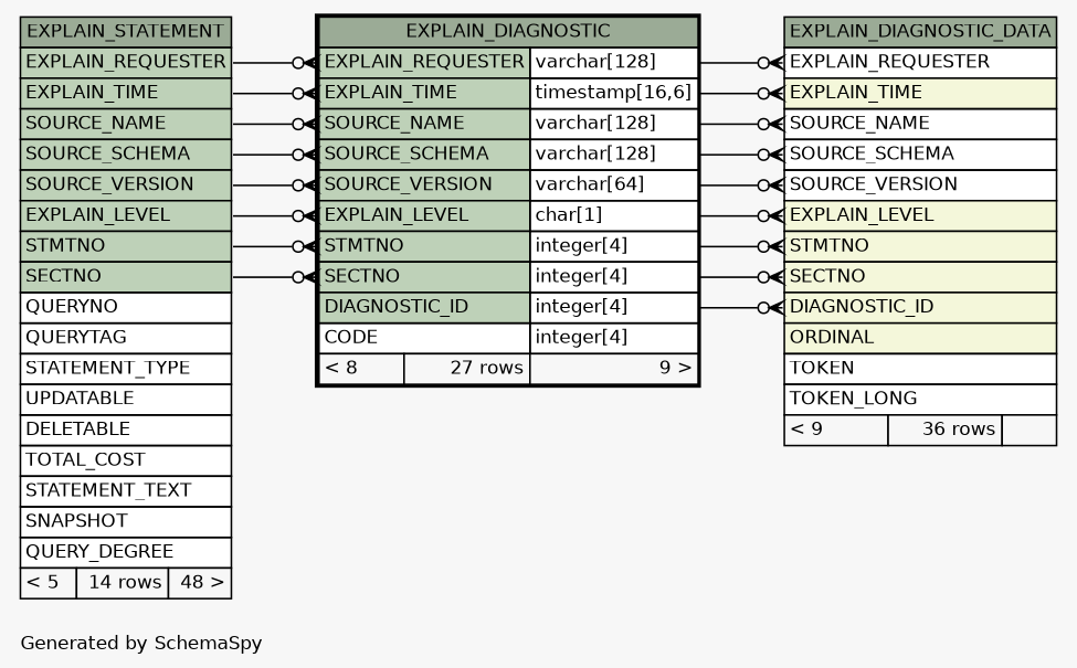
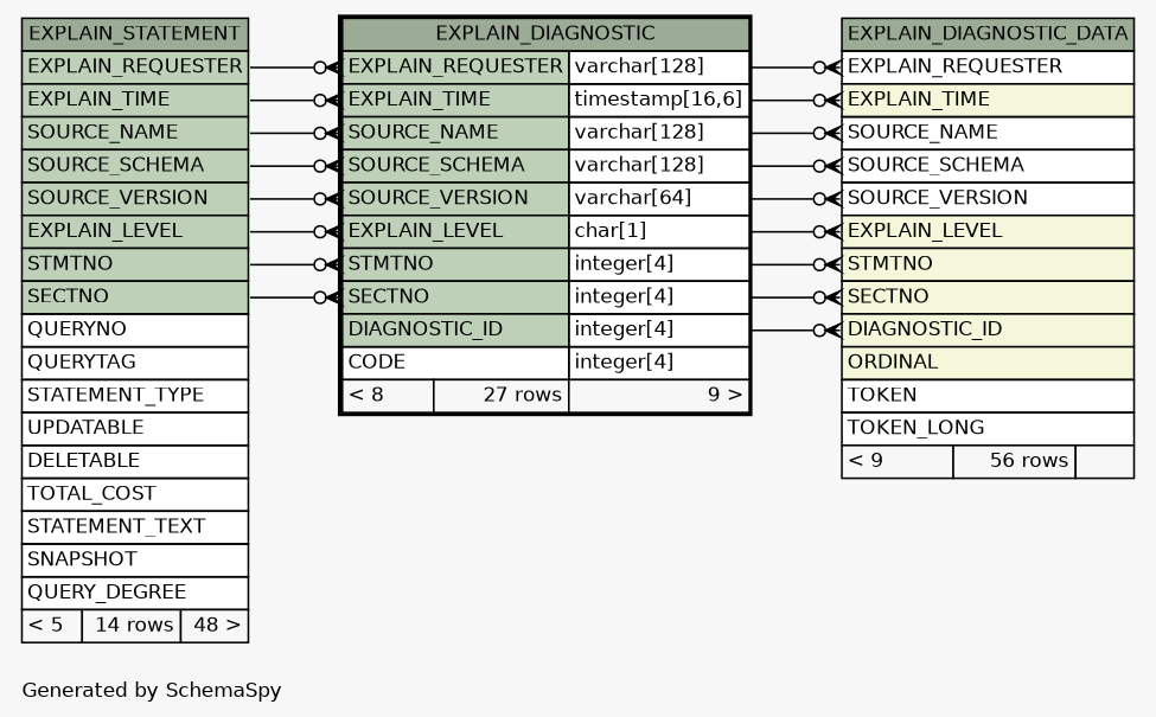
  digraph {
    bgcolor="#f7f7f7"
    fontname=Helvetica
    fontsize=11
    label="\nGenerated by SchemaSpy"
    labeljust=l
    nodesep=0.18
    rankdir=RL
    ranksep=0.46
    node [fontname=Helvetica fontsize=11 shape=plaintext]
    edge [arrowhead=none arrowsize=0.8 arrowtail=crowodot dir=back tailport="EXPLAIN_LEVEL:w"]
    n1 [label=<     <TABLE BORDER="2" CELLBORDER="1" CELLSPACING="0" BGCOLOR="#ffffff">       <TR><TD COLSPAN="3" BGCOLOR="#9bab96" ALIGN="CENTER">EXPLAIN_DIAGNOSTIC</TD></TR>       <TR><TD PORT="EXPLAIN_REQUESTER" COLSPAN="2" BGCOLOR="#bed1b8" ALIGN="LEFT">EXPLAIN_REQUESTER</TD><TD PORT="EXPLAIN_REQUESTER.type" ALIGN="LEFT">varchar[128]</TD></TR>       <TR><TD PORT="EXPLAIN_TIME" COLSPAN="2" BGCOLOR="#bed1b8" ALIGN="LEFT">EXPLAIN_TIME</TD><TD PORT="EXPLAIN_TIME.type" ALIGN="LEFT">timestamp[16,6]</TD></TR>       <TR><TD PORT="SOURCE_NAME" COLSPAN="2" BGCOLOR="#bed1b8" ALIGN="LEFT">SOURCE_NAME</TD><TD PORT="SOURCE_NAME.type" ALIGN="LEFT">varchar[128]</TD></TR>       <TR><TD PORT="SOURCE_SCHEMA" COLSPAN="2" BGCOLOR="#bed1b8" ALIGN="LEFT">SOURCE_SCHEMA</TD><TD PORT="SOURCE_SCHEMA.type" ALIGN="LEFT">varchar[128]</TD></TR>       <TR><TD PORT="SOURCE_VERSION" COLSPAN="2" BGCOLOR="#bed1b8" ALIGN="LEFT">SOURCE_VERSION</TD><TD PORT="SOURCE_VERSION.type" ALIGN="LEFT">varchar[64]</TD></TR>       <TR><TD PORT="EXPLAIN_LEVEL" COLSPAN="2" BGCOLOR="#bed1b8" ALIGN="LEFT">EXPLAIN_LEVEL</TD><TD PORT="EXPLAIN_LEVEL.type" ALIGN="LEFT">char[1]</TD></TR>       <TR><TD PORT="STMTNO" COLSPAN="2" BGCOLOR="#bed1b8" ALIGN="LEFT">STMTNO</TD><TD PORT="STMTNO.type" ALIGN="LEFT">integer[4]</TD></TR>       <TR><TD PORT="SECTNO" COLSPAN="2" BGCOLOR="#bed1b8" ALIGN="LEFT">SECTNO</TD><TD PORT="SECTNO.type" ALIGN="LEFT">integer[4]</TD></TR>       <TR><TD PORT="DIAGNOSTIC_ID" COLSPAN="2" BGCOLOR="#bed1b8" ALIGN="LEFT">DIAGNOSTIC_ID</TD><TD PORT="DIAGNOSTIC_ID.type" ALIGN="LEFT">integer[4]</TD></TR>       <TR><TD PORT="CODE" COLSPAN="2" ALIGN="LEFT">CODE</TD><TD PORT="CODE.type" ALIGN="LEFT">integer[4]</TD></TR>       <TR><TD ALIGN="LEFT" BGCOLOR="#f7f7f7">&lt; 8</TD><TD ALIGN="RIGHT" BGCOLOR="#f7f7f7">27 rows</TD><TD ALIGN="RIGHT" BGCOLOR="#f7f7f7">9 &gt;</TD></TR>     </TABLE>>]
    n2 [label=<     <TABLE BORDER="0" CELLBORDER="1" CELLSPACING="0" BGCOLOR="#ffffff">       <TR><TD COLSPAN="3" BGCOLOR="#9bab96" ALIGN="CENTER">EXPLAIN_STATEMENT</TD></TR>       <TR><TD PORT="EXPLAIN_REQUESTER" COLSPAN="3" BGCOLOR="#bed1b8" ALIGN="LEFT">EXPLAIN_REQUESTER</TD></TR>       <TR><TD PORT="EXPLAIN_TIME" COLSPAN="3" BGCOLOR="#bed1b8" ALIGN="LEFT">EXPLAIN_TIME</TD></TR>       <TR><TD PORT="SOURCE_NAME" COLSPAN="3" BGCOLOR="#bed1b8" ALIGN="LEFT">SOURCE_NAME</TD></TR>       <TR><TD PORT="SOURCE_SCHEMA" COLSPAN="3" BGCOLOR="#bed1b8" ALIGN="LEFT">SOURCE_SCHEMA</TD></TR>       <TR><TD PORT="SOURCE_VERSION" COLSPAN="3" BGCOLOR="#bed1b8" ALIGN="LEFT">SOURCE_VERSION</TD></TR>       <TR><TD PORT="EXPLAIN_LEVEL" COLSPAN="3" BGCOLOR="#bed1b8" ALIGN="LEFT">EXPLAIN_LEVEL</TD></TR>       <TR><TD PORT="STMTNO" COLSPAN="3" BGCOLOR="#bed1b8" ALIGN="LEFT">STMTNO</TD></TR>       <TR><TD PORT="SECTNO" COLSPAN="3" BGCOLOR="#bed1b8" ALIGN="LEFT">SECTNO</TD></TR>       <TR><TD PORT="QUERYNO" COLSPAN="3" ALIGN="LEFT">QUERYNO</TD></TR>       <TR><TD PORT="QUERYTAG" COLSPAN="3" ALIGN="LEFT">QUERYTAG</TD></TR>       <TR><TD PORT="STATEMENT_TYPE" COLSPAN="3" ALIGN="LEFT">STATEMENT_TYPE</TD></TR>       <TR><TD PORT="UPDATABLE" COLSPAN="3" ALIGN="LEFT">UPDATABLE</TD></TR>       <TR><TD PORT="DELETABLE" COLSPAN="3" ALIGN="LEFT">DELETABLE</TD></TR>       <TR><TD PORT="TOTAL_COST" COLSPAN="3" ALIGN="LEFT">TOTAL_COST</TD></TR>       <TR><TD PORT="STATEMENT_TEXT" COLSPAN="3" ALIGN="LEFT">STATEMENT_TEXT</TD></TR>       <TR><TD PORT="SNAPSHOT" COLSPAN="3" ALIGN="LEFT">SNAPSHOT</TD></TR>       <TR><TD PORT="QUERY_DEGREE" COLSPAN="3" ALIGN="LEFT">QUERY_DEGREE</TD></TR>       <TR><TD ALIGN="LEFT" BGCOLOR="#f7f7f7">&lt; 5</TD><TD ALIGN="RIGHT" BGCOLOR="#f7f7f7">14 rows</TD><TD ALIGN="RIGHT" BGCOLOR="#f7f7f7">48 &gt;</TD></TR>     </TABLE>>]
-   n3 [label=<     <TABLE BORDER="0" CELLBORDER="1" CELLSPACING="0" BGCOLOR="#ffffff">       <TR><TD COLSPAN="3" BGCOLOR="#9bab96" ALIGN="CENTER">EXPLAIN_DIAGNOSTIC_DATA</TD></TR>       <TR><TD PORT="EXPLAIN_REQUESTER" COLSPAN="3" ALIGN="LEFT">EXPLAIN_REQUESTER</TD></TR>       <TR><TD PORT="EXPLAIN_TIME" COLSPAN="3" BGCOLOR="#f4f7da" ALIGN="LEFT">EXPLAIN_TIME</TD></TR>       <TR><TD PORT="SOURCE_NAME" COLSPAN="3" ALIGN="LEFT">SOURCE_NAME</TD></TR>       <TR><TD PORT="SOURCE_SCHEMA" COLSPAN="3" ALIGN="LEFT">SOURCE_SCHEMA</TD></TR>       <TR><TD PORT="SOURCE_VERSION" COLSPAN="3" ALIGN="LEFT">SOURCE_VERSION</TD></TR>       <TR><TD PORT="EXPLAIN_LEVEL" COLSPAN="3" BGCOLOR="#f4f7da" ALIGN="LEFT">EXPLAIN_LEVEL</TD></TR>       <TR><TD PORT="STMTNO" COLSPAN="3" BGCOLOR="#f4f7da" ALIGN="LEFT">STMTNO</TD></TR>       <TR><TD PORT="SECTNO" COLSPAN="3" BGCOLOR="#f4f7da" ALIGN="LEFT">SECTNO</TD></TR>       <TR><TD PORT="DIAGNOSTIC_ID" COLSPAN="3" BGCOLOR="#f4f7da" ALIGN="LEFT">DIAGNOSTIC_ID</TD></TR>       <TR><TD PORT="ORDINAL" COLSPAN="3" BGCOLOR="#f4f7da" ALIGN="LEFT">ORDINAL</TD></TR>       <TR><TD PORT="TOKEN" COLSPAN="3" ALIGN="LEFT">TOKEN</TD></TR>       <TR><TD PORT="TOKEN_LONG" COLSPAN="3" ALIGN="LEFT">TOKEN_LONG</TD></TR>       <TR><TD ALIGN="LEFT" BGCOLOR="#f7f7f7">&lt; 9</TD><TD ALIGN="RIGHT" BGCOLOR="#f7f7f7">36 rows</TD><TD ALIGN="RIGHT" BGCOLOR="#f7f7f7">  </TD></TR>     </TABLE>>]
+   n3 [label=<     <TABLE BORDER="0" CELLBORDER="1" CELLSPACING="0" BGCOLOR="#ffffff">       <TR><TD COLSPAN="3" BGCOLOR="#9bab96" ALIGN="CENTER">EXPLAIN_DIAGNOSTIC_DATA</TD></TR>       <TR><TD PORT="EXPLAIN_REQUESTER" COLSPAN="3" ALIGN="LEFT">EXPLAIN_REQUESTER</TD></TR>       <TR><TD PORT="EXPLAIN_TIME" COLSPAN="3" BGCOLOR="#f4f7da" ALIGN="LEFT">EXPLAIN_TIME</TD></TR>       <TR><TD PORT="SOURCE_NAME" COLSPAN="3" ALIGN="LEFT">SOURCE_NAME</TD></TR>       <TR><TD PORT="SOURCE_SCHEMA" COLSPAN="3" ALIGN="LEFT">SOURCE_SCHEMA</TD></TR>       <TR><TD PORT="SOURCE_VERSION" COLSPAN="3" ALIGN="LEFT">SOURCE_VERSION</TD></TR>       <TR><TD PORT="EXPLAIN_LEVEL" COLSPAN="3" BGCOLOR="#f4f7da" ALIGN="LEFT">EXPLAIN_LEVEL</TD></TR>       <TR><TD PORT="STMTNO" COLSPAN="3" BGCOLOR="#f4f7da" ALIGN="LEFT">STMTNO</TD></TR>       <TR><TD PORT="SECTNO" COLSPAN="3" BGCOLOR="#f4f7da" ALIGN="LEFT">SECTNO</TD></TR>       <TR><TD PORT="DIAGNOSTIC_ID" COLSPAN="3" BGCOLOR="#f4f7da" ALIGN="LEFT">DIAGNOSTIC_ID</TD></TR>       <TR><TD PORT="ORDINAL" COLSPAN="3" BGCOLOR="#f4f7da" ALIGN="LEFT">ORDINAL</TD></TR>       <TR><TD PORT="TOKEN" COLSPAN="3" ALIGN="LEFT">TOKEN</TD></TR>       <TR><TD PORT="TOKEN_LONG" COLSPAN="3" ALIGN="LEFT">TOKEN_LONG</TD></TR>       <TR><TD ALIGN="LEFT" BGCOLOR="#f7f7f7">&lt; 9</TD><TD ALIGN="RIGHT" BGCOLOR="#f7f7f7">56 rows</TD><TD ALIGN="RIGHT" BGCOLOR="#f7f7f7">  </TD></TR>     </TABLE>>]
    n1 -> n2 [headport="EXPLAIN_LEVEL:e"]
    n1 -> n2 [headport="EXPLAIN_REQUESTER:e" tailport="EXPLAIN_REQUESTER:w"]
    n1 -> n2 [headport="EXPLAIN_TIME:e" tailport="EXPLAIN_TIME:w"]
    n1 -> n2 [headport="SECTNO:e" tailport="SECTNO:w"]
    n1 -> n2 [headport="SOURCE_NAME:e" tailport="SOURCE_NAME:w"]
    n1 -> n2 [headport="SOURCE_SCHEMA:e" tailport="SOURCE_SCHEMA:w"]
    n1 -> n2 [headport="SOURCE_VERSION:e" tailport="SOURCE_VERSION:w"]
    n1 -> n2 [headport="STMTNO:e" tailport="STMTNO:w"]
    n3 -> n1 [headport="DIAGNOSTIC_ID.type:e" tailport="DIAGNOSTIC_ID:w"]
    n3 -> n1 [headport="EXPLAIN_LEVEL.type:e"]
    n3 -> n1 [headport="EXPLAIN_REQUESTER.type:e" tailport="EXPLAIN_REQUESTER:w"]
    n3 -> n1 [headport="EXPLAIN_TIME.type:e" tailport="EXPLAIN_TIME:w"]
    n3 -> n1 [headport="SECTNO.type:e" tailport="SECTNO:w"]
    n3 -> n1 [headport="SOURCE_NAME.type:e" tailport="SOURCE_NAME:w"]
    n3 -> n1 [headport="SOURCE_SCHEMA.type:e" tailport="SOURCE_SCHEMA:w"]
    n3 -> n1 [headport="SOURCE_VERSION.type:e" tailport="SOURCE_VERSION:w"]
    n3 -> n1 [headport="STMTNO.type:e" tailport="STMTNO:w"]
  }
